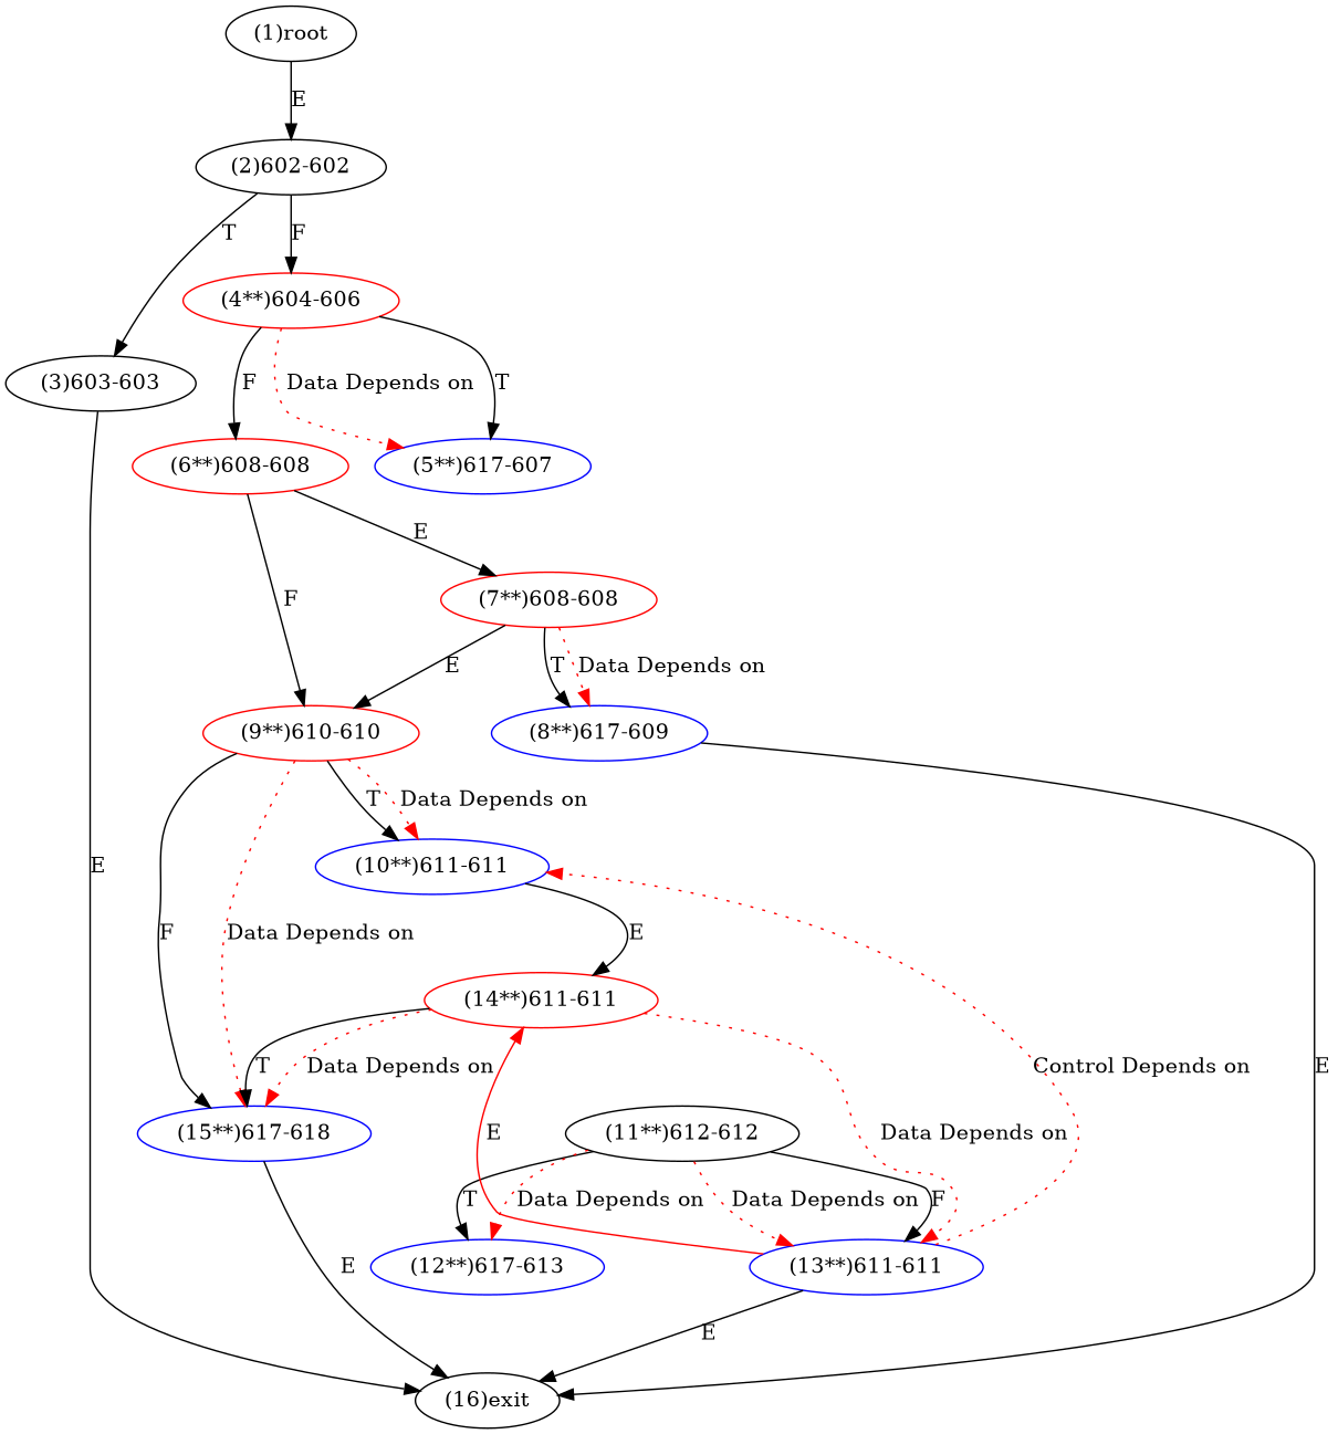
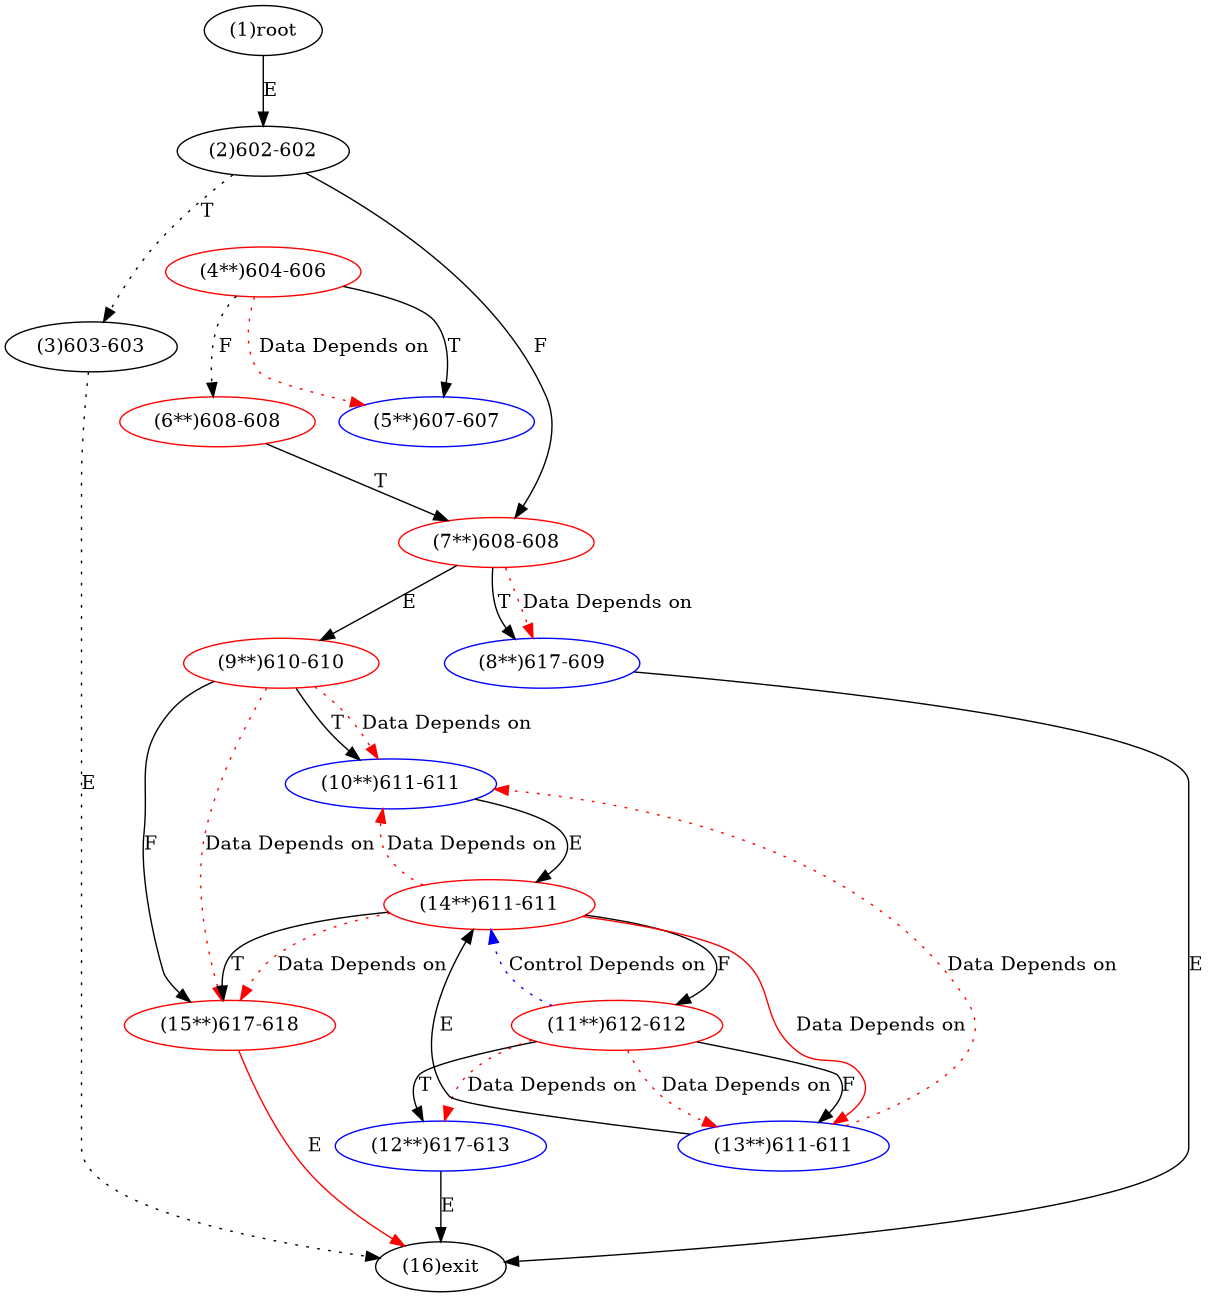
  digraph {
    node [color=red]
    n1 [label="(1)root" color=""]
    n2 [label="(2)602-602" color=""]
    n3 [label="(3)603-603" color=""]
    n4 [label="(4**)604-606"]
    n5 [label="(16)exit" color=""]
-   n6 [color=blue label="(5**)617-607"]
+   n6 [color=blue label="(5**)607-607"]
    n7 [label="(6**)608-608"]
    n8 [label="(7**)608-608"]
    n9 [label="(9**)610-610"]
    n10 [color=blue label="(8**)617-609"]
    n11 [color=blue label="(10**)611-611"]
-   n12 [color=blue label="(15**)617-618"]
+   n12 [label="(15**)617-618"]
    n13 [label="(14**)611-611"]
-   n14 [color=black label="(11**)612-612"]
+   n14 [label="(11**)612-612"]
    n15 [color=blue label="(13**)611-611"]
    n16 [color=blue label="(12**)617-613"]
    n1 -> n2 [label=E]
-   n2 -> n3 [label=T]
-   n2 -> n4 [label=F]
-   n3 -> n5 [label=E]
+   n2 -> n3 [label=T style=dotted]
+   n2 -> n8 [label=F]
+   n3 -> n5 [label=E style=dotted]
    n4 -> n6 [label=T]
    n4 -> n6 [color=red label="Data Depends on" style=dotted]
-   n4 -> n7 [label=F]
-   n7 -> n8 [label=E]
-   n7 -> n9 [label=F]
+   n4 -> n7 [label=F style=dotted]
+   n7 -> n8 [label=T]
    n8 -> n9 [label=E]
    n8 -> n10 [label=T]
    n8 -> n10 [color=red label="Data Depends on" style=dotted]
    n9 -> n11 [label=T]
    n9 -> n11 [color=red label="Data Depends on" style=dotted]
    n9 -> n12 [label=F]
    n9 -> n12 [color=red label="Data Depends on" style=dotted]
    n10 -> n5 [label=E]
    n11 -> n13 [label=E]
-   n12 -> n5 [label=E]
+   n12 -> n5 [label=E color=red]
+   n13 -> n11 [color=red label="Data Depends on" style=dotted]
    n13 -> n12 [label=T]
    n13 -> n12 [color=red label="Data Depends on" style=dotted]
-   n13 -> n15 [color=red label="Data Depends on" style=dotted]
+   n13 -> n14 [label=F]
+   n13 -> n15 [color=red label="Data Depends on" style=solid]
+   n14 -> n13 [color=blue label="Control Depends on" style=dotted]
    n14 -> n15 [label=F]
    n14 -> n15 [color=red label="Data Depends on" style=dotted]
    n14 -> n16 [label=T]
    n14 -> n16 [color=red label="Data Depends on" style=dotted]
-   n15 -> n11 [color=red label="Control Depends on" style=dotted]
-   n15 -> n13 [label=E color=red]
-   n15 -> n5 [label=E]
+   n15 -> n11 [color=red label="Data Depends on" style=dotted]
+   n15 -> n13 [label=E]
+   n16 -> n5 [label=E]
  }
